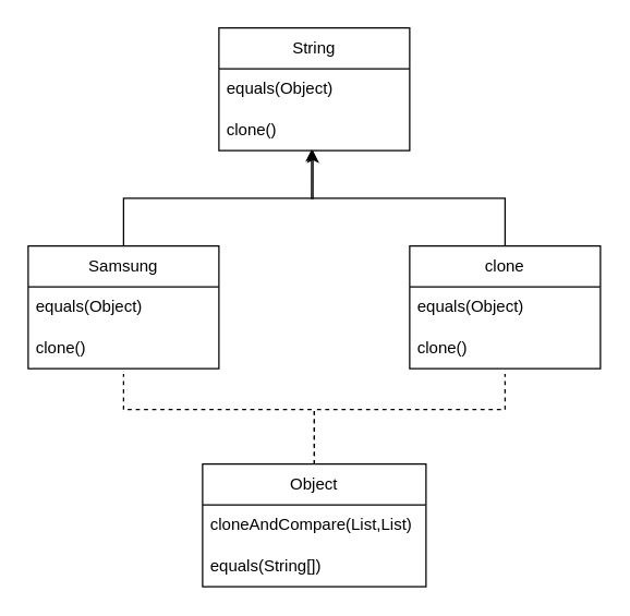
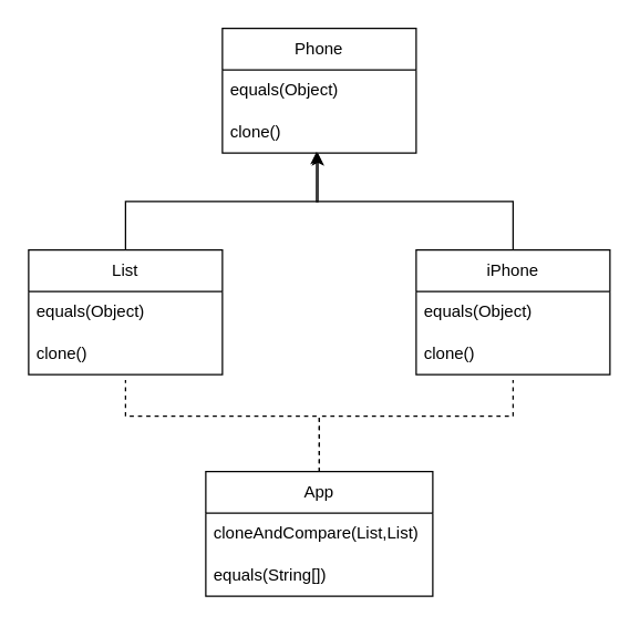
  <mxCell id="0" />
  <mxCell id="1" parent="0" />
- <mxCell id="2" value="String" style="swimlane;fontStyle=0;childLayout=stackLayout;horizontal=1;startSize=30;horizontalStack=0;resizeParent=1;resizeParentMax=0;resizeLast=0;collapsible=1;marginBottom=0;whiteSpace=wrap;html=1;" vertex="1" parent="1"><mxGeometry x="160" y="20" width="140" height="90" as="geometry" /></mxCell>
+ <mxCell id="2" value="Phone" style="swimlane;fontStyle=0;childLayout=stackLayout;horizontal=1;startSize=30;horizontalStack=0;resizeParent=1;resizeParentMax=0;resizeLast=0;collapsible=1;marginBottom=0;whiteSpace=wrap;html=1;" vertex="1" parent="1"><mxGeometry x="160" y="20" width="140" height="90" as="geometry" /></mxCell>
  <mxCell id="3" value="equals(Object)" style="text;strokeColor=none;fillColor=none;align=left;verticalAlign=middle;spacingLeft=4;spacingRight=4;overflow=hidden;points=[[0,0.5],[1,0.5]];portConstraint=eastwest;rotatable=0;whiteSpace=wrap;html=1;" vertex="1" parent="2"><mxGeometry y="30" width="140" height="30" as="geometry" /></mxCell>
  <mxCell id="4" value="clone()" style="text;strokeColor=none;fillColor=none;align=left;verticalAlign=middle;spacingLeft=4;spacingRight=4;overflow=hidden;points=[[0,0.5],[1,0.5]];portConstraint=eastwest;rotatable=0;whiteSpace=wrap;html=1;" vertex="1" parent="2"><mxGeometry y="60" width="140" height="30" as="geometry" /></mxCell>
  <mxCell id="5" style="edgeStyle=orthogonalEdgeStyle;rounded=0;orthogonalLoop=1;jettySize=auto;html=1;exitX=0.5;exitY=0;exitDx=0;exitDy=0;entryX=0.493;entryY=1;entryDx=0;entryDy=0;entryPerimeter=0;" edge="1" parent="1" source="6" target="4"><mxGeometry relative="1" as="geometry" /></mxCell>
- <mxCell id="6" value="Samsung" style="swimlane;fontStyle=0;childLayout=stackLayout;horizontal=1;startSize=30;horizontalStack=0;resizeParent=1;resizeParentMax=0;resizeLast=0;collapsible=1;marginBottom=0;whiteSpace=wrap;html=1;" vertex="1" parent="1"><mxGeometry x="20" y="180" width="140" height="90" as="geometry" /></mxCell>
+ <mxCell id="6" value="List" style="swimlane;fontStyle=0;childLayout=stackLayout;horizontal=1;startSize=30;horizontalStack=0;resizeParent=1;resizeParentMax=0;resizeLast=0;collapsible=1;marginBottom=0;whiteSpace=wrap;html=1;" vertex="1" parent="1"><mxGeometry x="20" y="180" width="140" height="90" as="geometry" /></mxCell>
  <mxCell id="7" value="equals(Object)" style="text;strokeColor=none;fillColor=none;align=left;verticalAlign=middle;spacingLeft=4;spacingRight=4;overflow=hidden;points=[[0,0.5],[1,0.5]];portConstraint=eastwest;rotatable=0;whiteSpace=wrap;html=1;" vertex="1" parent="6"><mxGeometry y="30" width="140" height="30" as="geometry" /></mxCell>
  <mxCell id="8" value="clone()" style="text;strokeColor=none;fillColor=none;align=left;verticalAlign=middle;spacingLeft=4;spacingRight=4;overflow=hidden;points=[[0,0.5],[1,0.5]];portConstraint=eastwest;rotatable=0;whiteSpace=wrap;html=1;" vertex="1" parent="6"><mxGeometry y="60" width="140" height="30" as="geometry" /></mxCell>
  <mxCell id="9" style="edgeStyle=orthogonalEdgeStyle;rounded=0;orthogonalLoop=1;jettySize=auto;html=1;exitX=0.5;exitY=0;exitDx=0;exitDy=0;entryX=0.486;entryY=0.967;entryDx=0;entryDy=0;entryPerimeter=0;" edge="1" parent="1" source="10" target="4"><mxGeometry relative="1" as="geometry" /></mxCell>
- <mxCell id="10" value="clone" style="swimlane;fontStyle=0;childLayout=stackLayout;horizontal=1;startSize=30;horizontalStack=0;resizeParent=1;resizeParentMax=0;resizeLast=0;collapsible=1;marginBottom=0;whiteSpace=wrap;html=1;" vertex="1" parent="1"><mxGeometry x="300" y="180" width="140" height="90" as="geometry" /></mxCell>
+ <mxCell id="10" value="iPhone" style="swimlane;fontStyle=0;childLayout=stackLayout;horizontal=1;startSize=30;horizontalStack=0;resizeParent=1;resizeParentMax=0;resizeLast=0;collapsible=1;marginBottom=0;whiteSpace=wrap;html=1;" vertex="1" parent="1"><mxGeometry x="300" y="180" width="140" height="90" as="geometry" /></mxCell>
  <mxCell id="11" value="equals(Object)" style="text;strokeColor=none;fillColor=none;align=left;verticalAlign=middle;spacingLeft=4;spacingRight=4;overflow=hidden;points=[[0,0.5],[1,0.5]];portConstraint=eastwest;rotatable=0;whiteSpace=wrap;html=1;" vertex="1" parent="10"><mxGeometry y="30" width="140" height="30" as="geometry" /></mxCell>
  <mxCell id="12" value="clone()" style="text;strokeColor=none;fillColor=none;align=left;verticalAlign=middle;spacingLeft=4;spacingRight=4;overflow=hidden;points=[[0,0.5],[1,0.5]];portConstraint=eastwest;rotatable=0;whiteSpace=wrap;html=1;" vertex="1" parent="10"><mxGeometry y="60" width="140" height="30" as="geometry" /></mxCell>
- <mxCell id="13" value="Object" style="swimlane;fontStyle=0;childLayout=stackLayout;horizontal=1;startSize=30;horizontalStack=0;resizeParent=1;resizeParentMax=0;resizeLast=0;collapsible=1;marginBottom=0;whiteSpace=wrap;html=1;" vertex="1" parent="1"><mxGeometry x="148" y="340" width="164" height="90" as="geometry" /></mxCell>
+ <mxCell id="13" value="App" style="swimlane;fontStyle=0;childLayout=stackLayout;horizontal=1;startSize=30;horizontalStack=0;resizeParent=1;resizeParentMax=0;resizeLast=0;collapsible=1;marginBottom=0;whiteSpace=wrap;html=1;" vertex="1" parent="1"><mxGeometry x="148" y="340" width="164" height="90" as="geometry" /></mxCell>
  <mxCell id="14" value="cloneAndCompare(List,List)" style="text;strokeColor=none;fillColor=none;align=left;verticalAlign=middle;spacingLeft=4;spacingRight=4;overflow=hidden;points=[[0,0.5],[1,0.5]];portConstraint=eastwest;rotatable=0;whiteSpace=wrap;html=1;" vertex="1" parent="13"><mxGeometry y="30" width="164" height="30" as="geometry" /></mxCell>
  <mxCell id="15" value="equals(String[])" style="text;strokeColor=none;fillColor=none;align=left;verticalAlign=middle;spacingLeft=4;spacingRight=4;overflow=hidden;points=[[0,0.5],[1,0.5]];portConstraint=eastwest;rotatable=0;whiteSpace=wrap;html=1;" vertex="1" parent="13"><mxGeometry y="60" width="164" height="30" as="geometry" /></mxCell>
  <mxCell id="16" value="" style="endArrow=none;dashed=1;html=1;rounded=0;entryX=0.5;entryY=1.133;entryDx=0;entryDy=0;entryPerimeter=0;exitX=0.5;exitY=0;exitDx=0;exitDy=0;" edge="1" parent="1" source="13" target="12"><mxGeometry width="50" height="50" relative="1" as="geometry"><mxPoint x="206" y="360" as="sourcePoint" /><mxPoint x="256" y="310" as="targetPoint" /><Array as="points"><mxPoint x="230" y="300" /><mxPoint x="370" y="300" /></Array></mxGeometry></mxCell>
  <mxCell id="17" value="" style="endArrow=none;dashed=1;html=1;rounded=0;entryX=0.5;entryY=1.133;entryDx=0;entryDy=0;entryPerimeter=0;exitX=0.5;exitY=0;exitDx=0;exitDy=0;" edge="1" parent="1" source="13" target="8"><mxGeometry width="50" height="50" relative="1" as="geometry"><mxPoint x="240" y="350" as="sourcePoint" /><mxPoint x="380" y="283.99" as="targetPoint" /><Array as="points"><mxPoint x="230" y="300" /><mxPoint x="90" y="300" /></Array></mxGeometry></mxCell>
